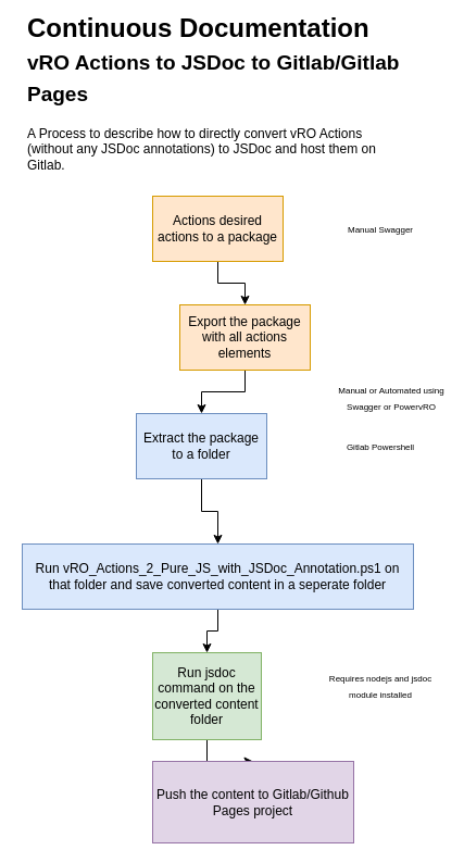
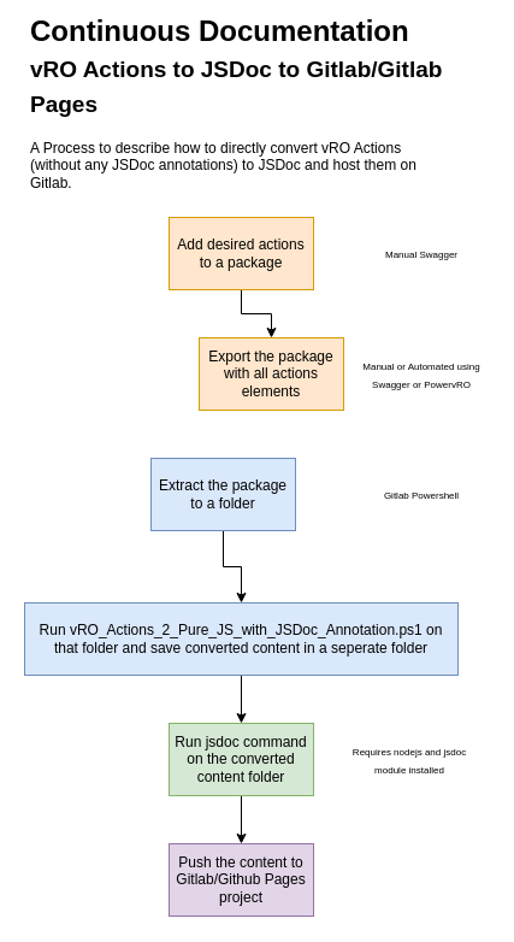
  <mxCell id="0" />
  <mxCell id="1" parent="0" />
  <mxCell id="2" style="edgeStyle=orthogonalEdgeStyle;rounded=0;orthogonalLoop=1;jettySize=auto;html=1;exitX=0.5;exitY=1;exitDx=0;exitDy=0;entryX=0.5;entryY=0;entryDx=0;entryDy=0;fontSize=8;" edge="1" parent="1" source="3" target="7"><mxGeometry relative="1" as="geometry" /></mxCell>
  <mxCell id="3" value="Extract the package to a folder" style="rounded=0;whiteSpace=wrap;html=1;fillColor=#dae8fc;strokeColor=#6c8ebf;" vertex="1" parent="1"><mxGeometry x="125" y="380" width="120" height="60" as="geometry" /></mxCell>
- <mxCell id="4" style="edgeStyle=orthogonalEdgeStyle;rounded=0;orthogonalLoop=1;jettySize=auto;html=1;exitX=0.5;exitY=1;exitDx=0;exitDy=0;entryX=0.5;entryY=0;entryDx=0;entryDy=0;fontSize=8;" edge="1" parent="1" source="5" target="3"><mxGeometry relative="1" as="geometry" /></mxCell>
  <mxCell id="5" value="Export the package with all actions elements" style="rounded=0;whiteSpace=wrap;html=1;fillColor=#ffe6cc;strokeColor=#d79b00;" vertex="1" parent="1"><mxGeometry x="165" y="280" width="120" height="60" as="geometry" /></mxCell>
  <mxCell id="6" style="edgeStyle=orthogonalEdgeStyle;rounded=0;orthogonalLoop=1;jettySize=auto;html=1;exitX=0.5;exitY=1;exitDx=0;exitDy=0;entryX=0.5;entryY=0;entryDx=0;entryDy=0;fontSize=8;" edge="1" parent="1" source="7" target="12"><mxGeometry relative="1" as="geometry" /></mxCell>
  <mxCell id="7" value="Run vRO_Actions_2_Pure_JS_with_JSDoc_Annotation.ps1 on that folder and save converted content in a seperate folder" style="rounded=0;whiteSpace=wrap;html=1;fillColor=#dae8fc;strokeColor=#6c8ebf;" vertex="1" parent="1"><mxGeometry x="20" y="500" width="360" height="60" as="geometry" /></mxCell>
  <mxCell id="8" value="&lt;h1 style=&quot;line-height: 0&quot;&gt;Continuous Documentation&lt;/h1&gt;&lt;h1&gt;&lt;font style=&quot;font-size: 19px&quot;&gt;vRO Actions to JSDoc to Gitlab/Gitlab Pages&lt;/font&gt;&lt;/h1&gt;&lt;p&gt;A Process to describe how to directly convert vRO Actions (without any JSDoc annotations) to JSDoc and host them on Gitlab.&lt;/p&gt;" style="text;html=1;strokeColor=none;fillColor=none;spacing=5;spacingTop=-20;whiteSpace=wrap;overflow=hidden;rounded=0;" vertex="1" parent="1"><mxGeometry x="20" y="20" width="360" height="140" as="geometry" /></mxCell>
- <mxCell id="9" value="&lt;font style=&quot;font-size: 8px&quot;&gt;Manual or Automated using Swagger or PowervRO&lt;/font&gt;" style="text;html=1;strokeColor=none;fillColor=none;align=center;verticalAlign=middle;whiteSpace=wrap;rounded=0;" vertex="1" parent="1"><mxGeometry x="305" y="350" width="110" height="30" as="geometry" /></mxCell>
+ <mxCell id="9" value="&lt;font style=&quot;font-size: 8px&quot;&gt;Manual or Automated using Swagger or PowervRO&lt;/font&gt;" style="text;html=1;strokeColor=none;fillColor=none;align=center;verticalAlign=middle;whiteSpace=wrap;rounded=0;" vertex="1" parent="1"><mxGeometry x="295" y="295" width="110" height="30" as="geometry" /></mxCell>
  <mxCell id="10" value="&lt;font style=&quot;font-size: 8px&quot;&gt;Gitlab Powershell&lt;/font&gt;" style="text;html=1;strokeColor=none;fillColor=none;align=center;verticalAlign=middle;whiteSpace=wrap;rounded=0;" vertex="1" parent="1"><mxGeometry x="295" y="395" width="110" height="30" as="geometry" /></mxCell>
  <mxCell id="11" style="edgeStyle=orthogonalEdgeStyle;rounded=0;orthogonalLoop=1;jettySize=auto;html=1;exitX=0.5;exitY=1;exitDx=0;exitDy=0;entryX=0.5;entryY=0;entryDx=0;entryDy=0;fontSize=8;" edge="1" parent="1" source="12" target="17"><mxGeometry relative="1" as="geometry" /></mxCell>
- <mxCell id="12" value="Run jsdoc command on the converted content folder" style="rounded=0;whiteSpace=wrap;html=1;fillColor=#d5e8d4;strokeColor=#82b366;" vertex="1" parent="1"><mxGeometry x="140" y="600" width="100" height="80" as="geometry" /></mxCell>
- <mxCell id="13" value="&lt;font style=&quot;font-size: 8px&quot;&gt;Requires nodejs and jsdoc module installed&lt;/font&gt;" style="text;html=1;strokeColor=none;fillColor=none;align=center;verticalAlign=middle;whiteSpace=wrap;rounded=0;" vertex="1" parent="1"><mxGeometry x="295" y="615" width="110" height="30" as="geometry" /></mxCell>
+ <mxCell id="12" value="Run jsdoc command on the converted content folder" style="rounded=0;whiteSpace=wrap;html=1;fillColor=#d5e8d4;strokeColor=#82b366;" vertex="1" parent="1"><mxGeometry x="140" y="600" width="120" height="60" as="geometry" /></mxCell>
+ <mxCell id="13" value="&lt;font style=&quot;font-size: 8px&quot;&gt;Requires nodejs and jsdoc module installed&lt;/font&gt;" style="text;html=1;strokeColor=none;fillColor=none;align=center;verticalAlign=middle;whiteSpace=wrap;rounded=0;" vertex="1" parent="1"><mxGeometry x="285" y="615" width="110" height="30" as="geometry" /></mxCell>
  <mxCell id="14" style="edgeStyle=orthogonalEdgeStyle;rounded=0;orthogonalLoop=1;jettySize=auto;html=1;exitX=0.5;exitY=1;exitDx=0;exitDy=0;entryX=0.5;entryY=0;entryDx=0;entryDy=0;fontSize=8;" edge="1" parent="1" source="15" target="5"><mxGeometry relative="1" as="geometry" /></mxCell>
- <mxCell id="15" value="Actions desired actions to a package" style="rounded=0;whiteSpace=wrap;html=1;fillColor=#ffe6cc;strokeColor=#d79b00;" vertex="1" parent="1"><mxGeometry x="140" y="180" width="120" height="60" as="geometry" /></mxCell>
+ <mxCell id="15" value="Add desired actions to a package" style="rounded=0;whiteSpace=wrap;html=1;fillColor=#ffe6cc;strokeColor=#d79b00;" vertex="1" parent="1"><mxGeometry x="140" y="180" width="120" height="60" as="geometry" /></mxCell>
  <mxCell id="16" value="&lt;font style=&quot;font-size: 8px&quot;&gt;Manual Swagger&lt;/font&gt;" style="text;html=1;strokeColor=none;fillColor=none;align=center;verticalAlign=middle;whiteSpace=wrap;rounded=0;" vertex="1" parent="1"><mxGeometry x="295" y="195" width="110" height="30" as="geometry" /></mxCell>
- <mxCell id="17" value="Push the content to Gitlab/Github Pages project" style="rounded=0;whiteSpace=wrap;html=1;fillColor=#e1d5e7;strokeColor=#9673a6;" vertex="1" parent="1"><mxGeometry x="140" y="700" width="185" height="75" as="geometry" /></mxCell>
+ <mxCell id="17" value="Push the content to Gitlab/Github Pages project" style="rounded=0;whiteSpace=wrap;html=1;fillColor=#e1d5e7;strokeColor=#9673a6;" vertex="1" parent="1"><mxGeometry x="140" y="700" width="120" height="60" as="geometry" /></mxCell>
